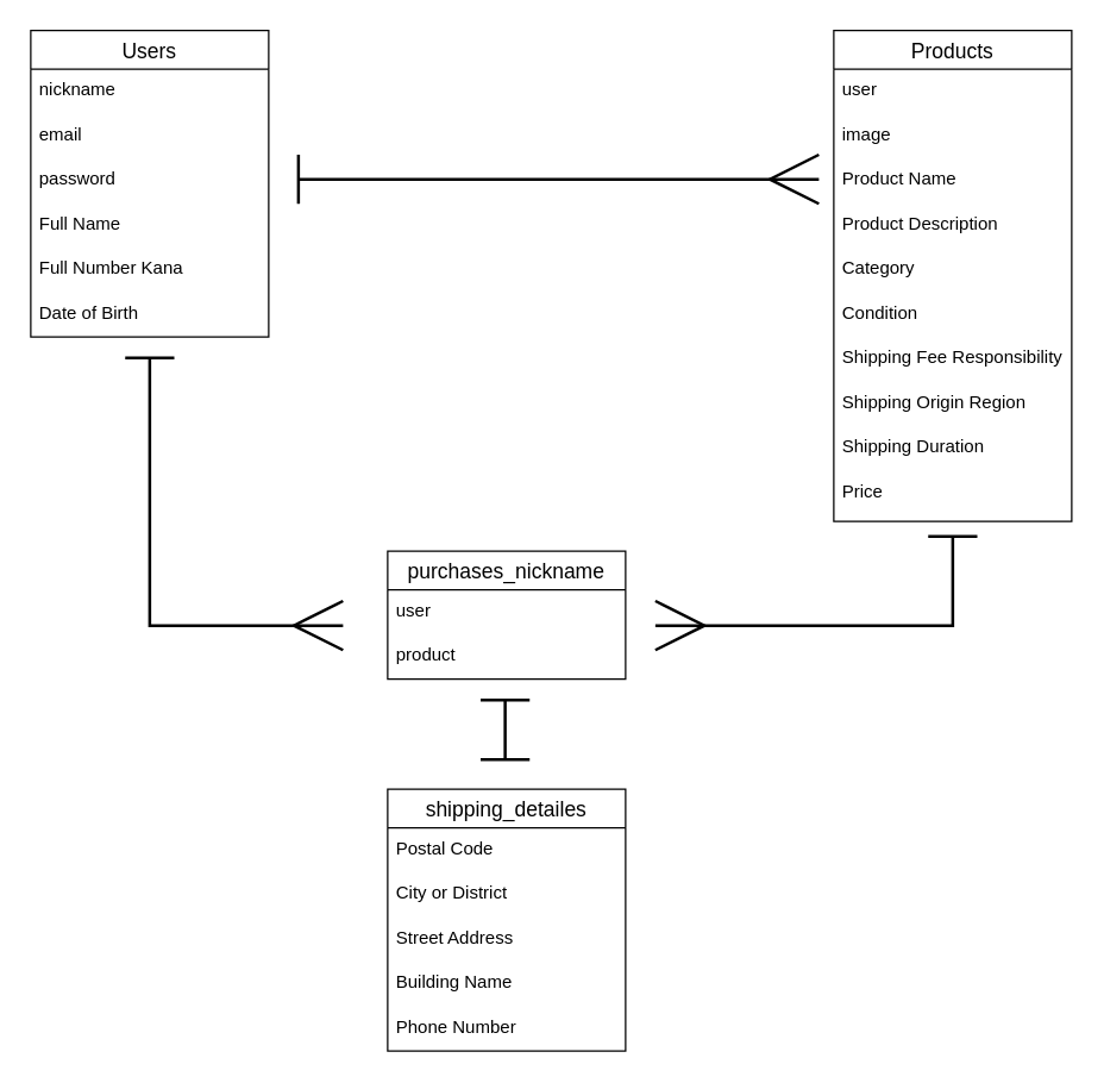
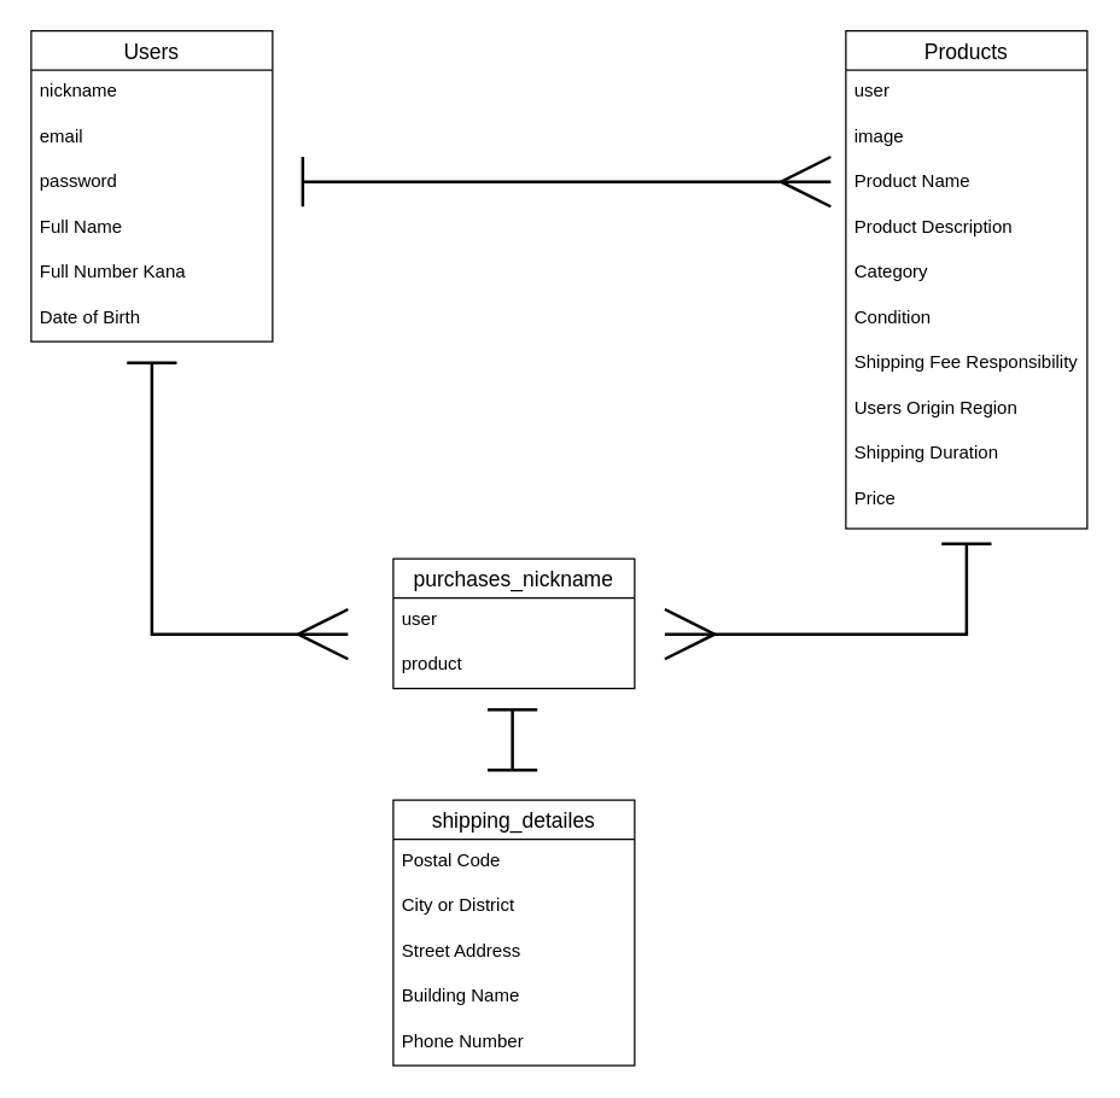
  <mxCell id="0" />
  <mxCell id="1" parent="0" />
  <mxCell id="2" value="Users" style="swimlane;fontStyle=0;childLayout=stackLayout;horizontal=1;startSize=26;horizontalStack=0;resizeParent=1;resizeParentMax=0;resizeLast=0;collapsible=1;marginBottom=0;align=center;fontSize=14;" vertex="1" parent="1"><mxGeometry x="20" y="20" width="160" height="206" as="geometry" /></mxCell>
  <mxCell id="3" value="nickname" style="text;strokeColor=none;fillColor=none;spacingLeft=4;spacingRight=4;overflow=hidden;rotatable=0;points=[[0,0.5],[1,0.5]];portConstraint=eastwest;fontSize=12;" vertex="1" parent="2"><mxGeometry y="26" width="160" height="30" as="geometry" /></mxCell>
  <mxCell id="4" value="email" style="text;strokeColor=none;fillColor=none;spacingLeft=4;spacingRight=4;overflow=hidden;rotatable=0;points=[[0,0.5],[1,0.5]];portConstraint=eastwest;fontSize=12;" vertex="1" parent="2"><mxGeometry y="56" width="160" height="30" as="geometry" /></mxCell>
  <mxCell id="5" value="password" style="text;strokeColor=none;fillColor=none;spacingLeft=4;spacingRight=4;overflow=hidden;rotatable=0;points=[[0,0.5],[1,0.5]];portConstraint=eastwest;fontSize=12;" vertex="1" parent="2"><mxGeometry y="86" width="160" height="30" as="geometry" /></mxCell>
  <mxCell id="6" value="Full Name" style="text;strokeColor=none;fillColor=none;spacingLeft=4;spacingRight=4;overflow=hidden;rotatable=0;points=[[0,0.5],[1,0.5]];portConstraint=eastwest;fontSize=12;" vertex="1" parent="2"><mxGeometry y="116" width="160" height="30" as="geometry" /></mxCell>
  <mxCell id="7" value="Full Number Kana" style="text;strokeColor=none;fillColor=none;spacingLeft=4;spacingRight=4;overflow=hidden;rotatable=0;points=[[0,0.5],[1,0.5]];portConstraint=eastwest;fontSize=12;" vertex="1" parent="2"><mxGeometry y="146" width="160" height="30" as="geometry" /></mxCell>
  <mxCell id="8" value="Date of Birth" style="text;strokeColor=none;fillColor=none;spacingLeft=4;spacingRight=4;overflow=hidden;rotatable=0;points=[[0,0.5],[1,0.5]];portConstraint=eastwest;fontSize=12;" vertex="1" parent="2"><mxGeometry y="176" width="160" height="30" as="geometry" /></mxCell>
  <mxCell id="9" value="Products" style="swimlane;fontStyle=0;childLayout=stackLayout;horizontal=1;startSize=26;horizontalStack=0;resizeParent=1;resizeParentMax=0;resizeLast=0;collapsible=1;marginBottom=0;align=center;fontSize=14;" vertex="1" parent="1"><mxGeometry x="560" y="20" width="160" height="330" as="geometry" /></mxCell>
  <mxCell id="10" value="user" style="text;strokeColor=none;fillColor=none;spacingLeft=4;spacingRight=4;overflow=hidden;rotatable=0;points=[[0,0.5],[1,0.5]];portConstraint=eastwest;fontSize=12;" vertex="1" parent="9"><mxGeometry y="26" width="160" height="30" as="geometry" /></mxCell>
  <mxCell id="11" value="image" style="text;strokeColor=none;fillColor=none;spacingLeft=4;spacingRight=4;overflow=hidden;rotatable=0;points=[[0,0.5],[1,0.5]];portConstraint=eastwest;fontSize=12;" vertex="1" parent="9"><mxGeometry y="56" width="160" height="30" as="geometry" /></mxCell>
  <mxCell id="12" value="Product Name" style="text;strokeColor=none;fillColor=none;spacingLeft=4;spacingRight=4;overflow=hidden;rotatable=0;points=[[0,0.5],[1,0.5]];portConstraint=eastwest;fontSize=12;" vertex="1" parent="9"><mxGeometry y="86" width="160" height="30" as="geometry" /></mxCell>
  <mxCell id="13" value="Product Description" style="text;strokeColor=none;fillColor=none;spacingLeft=4;spacingRight=4;overflow=hidden;rotatable=0;points=[[0,0.5],[1,0.5]];portConstraint=eastwest;fontSize=12;" vertex="1" parent="9"><mxGeometry y="116" width="160" height="30" as="geometry" /></mxCell>
  <mxCell id="14" value="Category" style="text;strokeColor=none;fillColor=none;spacingLeft=4;spacingRight=4;overflow=hidden;rotatable=0;points=[[0,0.5],[1,0.5]];portConstraint=eastwest;fontSize=12;" vertex="1" parent="9"><mxGeometry y="146" width="160" height="30" as="geometry" /></mxCell>
  <mxCell id="15" value="Condition" style="text;strokeColor=none;fillColor=none;spacingLeft=4;spacingRight=4;overflow=hidden;rotatable=0;points=[[0,0.5],[1,0.5]];portConstraint=eastwest;fontSize=12;" vertex="1" parent="9"><mxGeometry y="176" width="160" height="30" as="geometry" /></mxCell>
  <mxCell id="16" value="Shipping Fee Responsibility" style="text;strokeColor=none;fillColor=none;spacingLeft=4;spacingRight=4;overflow=hidden;rotatable=0;points=[[0,0.5],[1,0.5]];portConstraint=eastwest;fontSize=12;" vertex="1" parent="9"><mxGeometry y="206" width="160" height="30" as="geometry" /></mxCell>
- <mxCell id="17" value="Shipping Origin Region" style="text;strokeColor=none;fillColor=none;spacingLeft=4;spacingRight=4;overflow=hidden;rotatable=0;points=[[0,0.5],[1,0.5]];portConstraint=eastwest;fontSize=12;" vertex="1" parent="9"><mxGeometry y="236" width="160" height="30" as="geometry" /></mxCell>
+ <mxCell id="17" value="Users Origin Region" style="text;strokeColor=none;fillColor=none;spacingLeft=4;spacingRight=4;overflow=hidden;rotatable=0;points=[[0,0.5],[1,0.5]];portConstraint=eastwest;fontSize=12;" vertex="1" parent="9"><mxGeometry y="236" width="160" height="30" as="geometry" /></mxCell>
  <mxCell id="18" value="Shipping Duration" style="text;strokeColor=none;fillColor=none;spacingLeft=4;spacingRight=4;overflow=hidden;rotatable=0;points=[[0,0.5],[1,0.5]];portConstraint=eastwest;fontSize=12;" vertex="1" parent="9"><mxGeometry y="266" width="160" height="30" as="geometry" /></mxCell>
  <mxCell id="19" value="Price" style="text;strokeColor=none;fillColor=none;spacingLeft=4;spacingRight=4;overflow=hidden;rotatable=0;points=[[0,0.5],[1,0.5]];portConstraint=eastwest;fontSize=12;" vertex="1" parent="9"><mxGeometry y="296" width="160" height="34" as="geometry" /></mxCell>
  <mxCell id="20" value="shipping_detailes" style="swimlane;fontStyle=0;childLayout=stackLayout;horizontal=1;startSize=26;horizontalStack=0;resizeParent=1;resizeParentMax=0;resizeLast=0;collapsible=1;marginBottom=0;align=center;fontSize=14;" vertex="1" parent="1"><mxGeometry x="260" y="530" width="160" height="176" as="geometry" /></mxCell>
  <mxCell id="21" value="Postal Code" style="text;strokeColor=none;fillColor=none;spacingLeft=4;spacingRight=4;overflow=hidden;rotatable=0;points=[[0,0.5],[1,0.5]];portConstraint=eastwest;fontSize=12;" vertex="1" parent="20"><mxGeometry y="26" width="160" height="30" as="geometry" /></mxCell>
  <mxCell id="22" value="City or District" style="text;strokeColor=none;fillColor=none;spacingLeft=4;spacingRight=4;overflow=hidden;rotatable=0;points=[[0,0.5],[1,0.5]];portConstraint=eastwest;fontSize=12;" vertex="1" parent="20"><mxGeometry y="56" width="160" height="30" as="geometry" /></mxCell>
  <mxCell id="23" value="Street Address" style="text;strokeColor=none;fillColor=none;spacingLeft=4;spacingRight=4;overflow=hidden;rotatable=0;points=[[0,0.5],[1,0.5]];portConstraint=eastwest;fontSize=12;" vertex="1" parent="20"><mxGeometry y="86" width="160" height="30" as="geometry" /></mxCell>
  <mxCell id="24" value="Building Name" style="text;strokeColor=none;fillColor=none;spacingLeft=4;spacingRight=4;overflow=hidden;rotatable=0;points=[[0,0.5],[1,0.5]];portConstraint=eastwest;fontSize=12;" vertex="1" parent="20"><mxGeometry y="116" width="160" height="30" as="geometry" /></mxCell>
  <mxCell id="25" value="Phone Number" style="text;strokeColor=none;fillColor=none;spacingLeft=4;spacingRight=4;overflow=hidden;rotatable=0;points=[[0,0.5],[1,0.5]];portConstraint=eastwest;fontSize=12;" vertex="1" parent="20"><mxGeometry y="146" width="160" height="30" as="geometry" /></mxCell>
  <mxCell id="26" value="" style="endArrow=ERmany;html=1;rounded=0;startArrow=baseDash;startFill=0;endFill=0;targetPerimeterSpacing=0;strokeWidth=2;endSize=30;startSize=30;" edge="1" parent="1"><mxGeometry relative="1" as="geometry"><mxPoint x="200" y="120" as="sourcePoint" /><mxPoint x="550" y="120" as="targetPoint" /></mxGeometry></mxCell>
  <mxCell id="27" value="" style="endArrow=ERmany;html=1;rounded=0;strokeWidth=2;startSize=30;endSize=30;targetPerimeterSpacing=0;edgeStyle=orthogonalEdgeStyle;startArrow=baseDash;startFill=0;endFill=0;" edge="1" parent="1"><mxGeometry relative="1" as="geometry"><mxPoint x="100" y="240" as="sourcePoint" /><mxPoint x="230" y="420" as="targetPoint" /><Array as="points"><mxPoint x="100" y="420" /></Array></mxGeometry></mxCell>
  <mxCell id="28" value="" style="endArrow=ERmany;html=1;rounded=0;strokeWidth=2;startSize=30;endSize=30;targetPerimeterSpacing=0;edgeStyle=orthogonalEdgeStyle;startArrow=baseDash;startFill=0;endFill=0;" edge="1" parent="1"><mxGeometry relative="1" as="geometry"><mxPoint x="640" y="360" as="sourcePoint" /><mxPoint x="440" y="420" as="targetPoint" /><Array as="points"><mxPoint x="640" y="420" /><mxPoint x="550" y="420" /></Array></mxGeometry></mxCell>
  <mxCell id="29" value="purchases_nickname" style="swimlane;fontStyle=0;childLayout=stackLayout;horizontal=1;startSize=26;horizontalStack=0;resizeParent=1;resizeParentMax=0;resizeLast=0;collapsible=1;marginBottom=0;align=center;fontSize=14;" vertex="1" parent="1"><mxGeometry x="260" y="370" width="160" height="86" as="geometry" /></mxCell>
  <mxCell id="30" value="user" style="text;strokeColor=none;fillColor=none;spacingLeft=4;spacingRight=4;overflow=hidden;rotatable=0;points=[[0,0.5],[1,0.5]];portConstraint=eastwest;fontSize=12;" vertex="1" parent="29"><mxGeometry y="26" width="160" height="30" as="geometry" /></mxCell>
  <mxCell id="31" value="product" style="text;strokeColor=none;fillColor=none;spacingLeft=4;spacingRight=4;overflow=hidden;rotatable=0;points=[[0,0.5],[1,0.5]];portConstraint=eastwest;fontSize=12;" vertex="1" parent="29"><mxGeometry y="56" width="160" height="30" as="geometry" /></mxCell>
  <mxCell id="32" value="" style="endArrow=baseDash;html=1;rounded=0;strokeWidth=2;startSize=30;endSize=30;targetPerimeterSpacing=0;startArrow=baseDash;startFill=0;endFill=0;" edge="1" parent="1"><mxGeometry relative="1" as="geometry"><mxPoint x="339" y="470" as="sourcePoint" /><mxPoint x="339" y="510" as="targetPoint" /></mxGeometry></mxCell>
